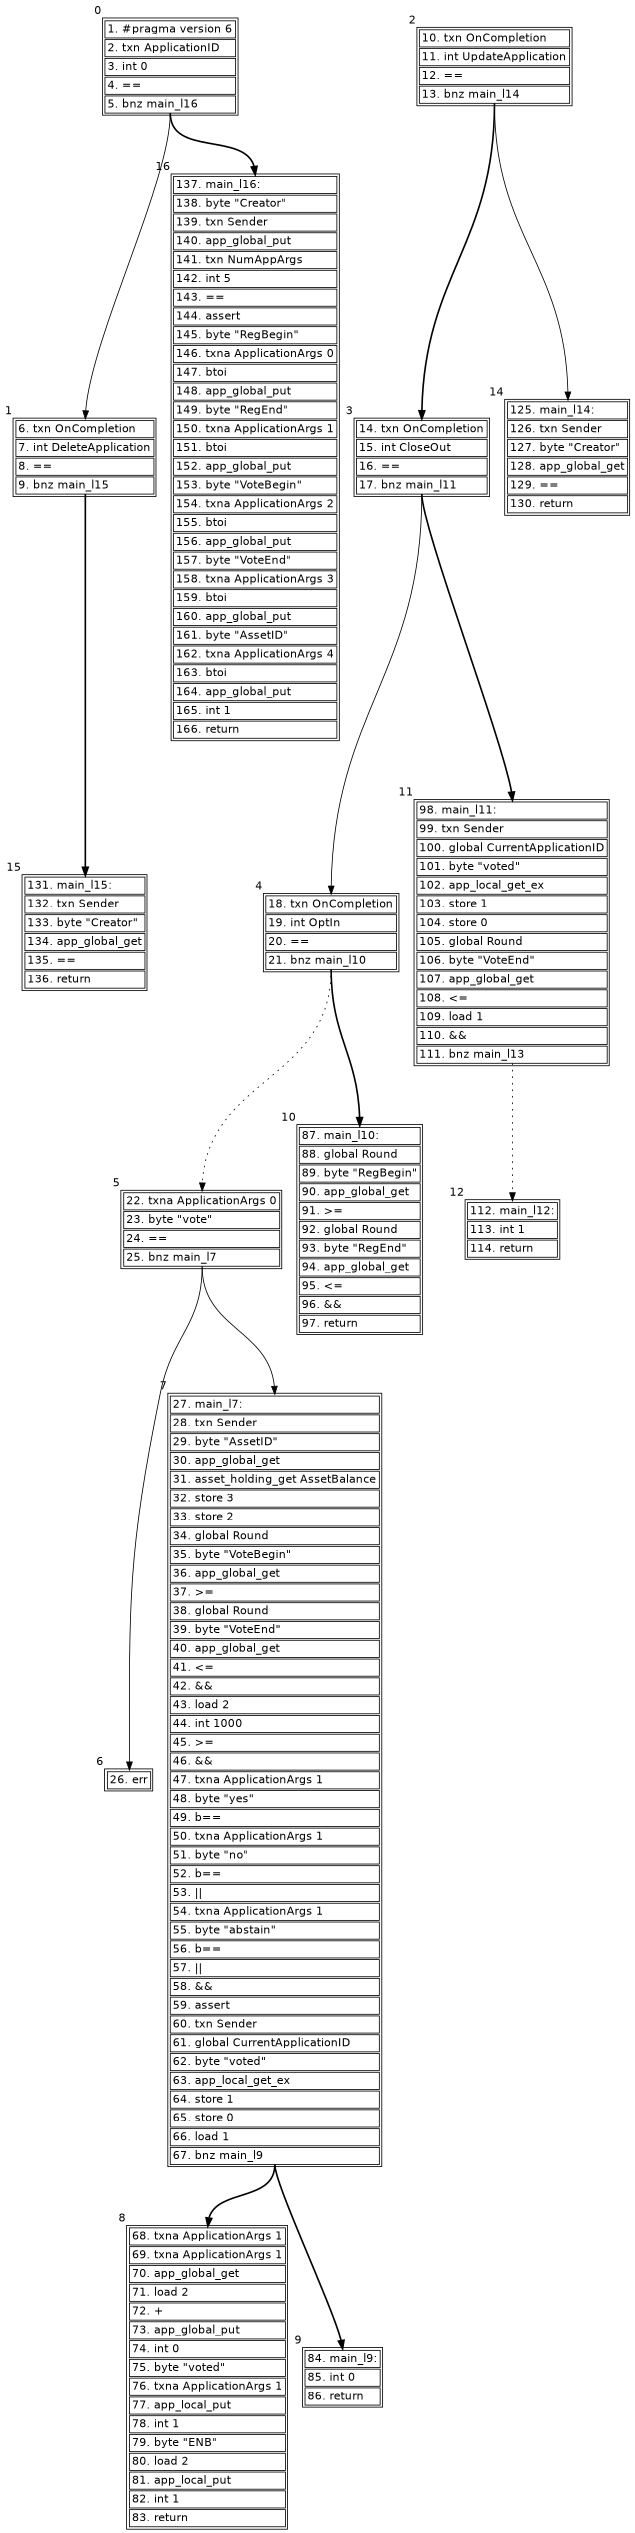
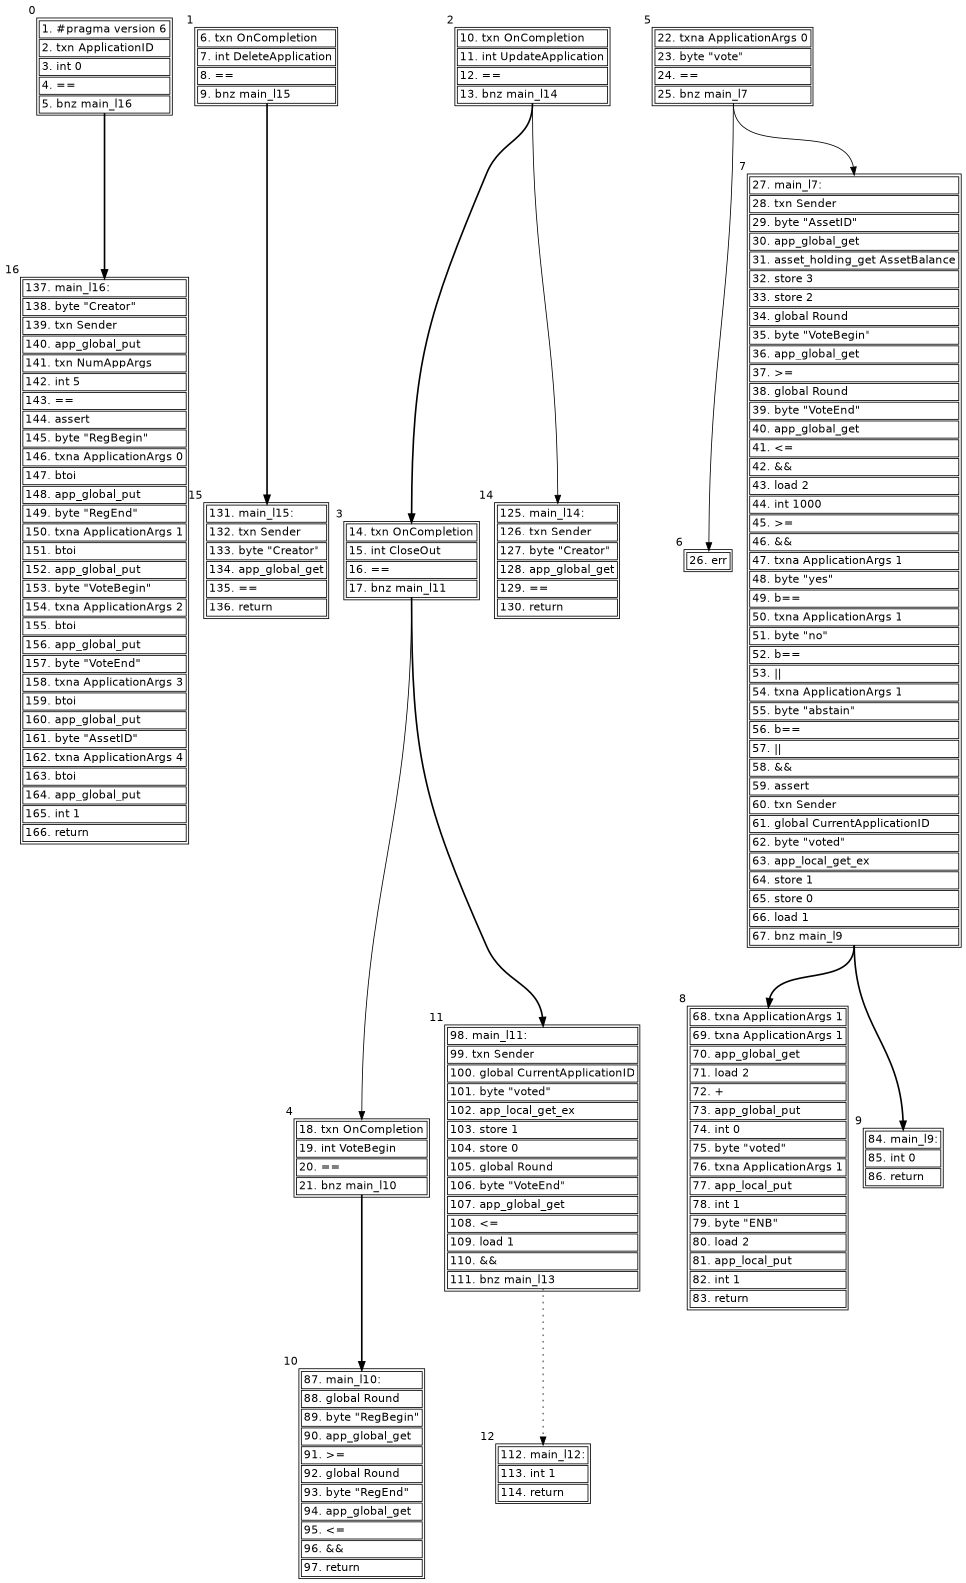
  digraph {
    fontname="DejaVu Sans"
    ranksep=1
    node [fontname="DejaVu Sans" labelloc=top shape=plain]
    edge [fontname="DejaVu Sans" style=bold tailport="5:s"]
    n1 [label=<<TABLE ALIGN="LEFT"> <TR><TD TOOLTIP="no comment for this line" HREF="bogus" ALIGN="LEFT" PORT="1">1. #pragma version 6</TD></TR> <TR><TD TOOLTIP="no comment for this line" HREF="bogus" ALIGN="LEFT" PORT="2">2. txn ApplicationID</TD></TR> <TR><TD TOOLTIP="no comment for this line" HREF="bogus" ALIGN="LEFT" PORT="3">3. int 0</TD></TR> <TR><TD TOOLTIP="no comment for this line" HREF="bogus" ALIGN="LEFT" PORT="4">4. ==</TD></TR> <TR><TD TOOLTIP="no comment for this line" HREF="bogus" ALIGN="LEFT" PORT="5">5. bnz main_l16</TD></TR> </TABLE>> xlabel=0]
    n2 [label=<<TABLE ALIGN="LEFT"> <TR><TD TOOLTIP="no comment for this line" HREF="bogus" ALIGN="LEFT" PORT="6">6. txn OnCompletion</TD></TR> <TR><TD TOOLTIP="no comment for this line" HREF="bogus" ALIGN="LEFT" PORT="7">7. int DeleteApplication</TD></TR> <TR><TD TOOLTIP="no comment for this line" HREF="bogus" ALIGN="LEFT" PORT="8">8. ==</TD></TR> <TR><TD TOOLTIP="no comment for this line" HREF="bogus" ALIGN="LEFT" PORT="9">9. bnz main_l15</TD></TR> </TABLE>> xlabel=1]
    n3 [label=<<TABLE ALIGN="LEFT"> <TR><TD TOOLTIP="no comment for this line" HREF="bogus" ALIGN="LEFT" PORT="137">137. main_l16:</TD></TR> <TR><TD TOOLTIP="no comment for this line" HREF="bogus" ALIGN="LEFT" PORT="138">138. byte &quot;Creator&quot;</TD></TR> <TR><TD TOOLTIP="no comment for this line" HREF="bogus" ALIGN="LEFT" PORT="139">139. txn Sender</TD></TR> <TR><TD TOOLTIP="no comment for this line" HREF="bogus" ALIGN="LEFT" PORT="140">140. app_global_put</TD></TR> <TR><TD TOOLTIP="no comment for this line" HREF="bogus" ALIGN="LEFT" PORT="141">141. txn NumAppArgs</TD></TR> <TR><TD TOOLTIP="no comment for this line" HREF="bogus" ALIGN="LEFT" PORT="142">142. int 5</TD></TR> <TR><TD TOOLTIP="no comment for this line" HREF="bogus" ALIGN="LEFT" PORT="143">143. ==</TD></TR> <TR><TD TOOLTIP="no comment for this line" HREF="bogus" ALIGN="LEFT" PORT="144">144. assert</TD></TR> <TR><TD TOOLTIP="no comment for this line" HREF="bogus" ALIGN="LEFT" PORT="145">145. byte &quot;RegBegin&quot;</TD></TR> <TR><TD TOOLTIP="no comment for this line" HREF="bogus" ALIGN="LEFT" PORT="146">146. txna ApplicationArgs 0</TD></TR> <TR><TD TOOLTIP="no comment for this line" HREF="bogus" ALIGN="LEFT" PORT="147">147. btoi</TD></TR> <TR><TD TOOLTIP="no comment for this line" HREF="bogus" ALIGN="LEFT" PORT="148">148. app_global_put</TD></TR> <TR><TD TOOLTIP="no comment for this line" HREF="bogus" ALIGN="LEFT" PORT="149">149. byte &quot;RegEnd&quot;</TD></TR> <TR><TD TOOLTIP="no comment for this line" HREF="bogus" ALIGN="LEFT" PORT="150">150. txna ApplicationArgs 1</TD></TR> <TR><TD TOOLTIP="no comment for this line" HREF="bogus" ALIGN="LEFT" PORT="151">151. btoi</TD></TR> <TR><TD TOOLTIP="no comment for this line" HREF="bogus" ALIGN="LEFT" PORT="152">152. app_global_put</TD></TR> <TR><TD TOOLTIP="no comment for this line" HREF="bogus" ALIGN="LEFT" PORT="153">153. byte &quot;VoteBegin&quot;</TD></TR> <TR><TD TOOLTIP="no comment for this line" HREF="bogus" ALIGN="LEFT" PORT="154">154. txna ApplicationArgs 2</TD></TR> <TR><TD TOOLTIP="no comment for this line" HREF="bogus" ALIGN="LEFT" PORT="155">155. btoi</TD></TR> <TR><TD TOOLTIP="no comment for this line" HREF="bogus" ALIGN="LEFT" PORT="156">156. app_global_put</TD></TR> <TR><TD TOOLTIP="no comment for this line" HREF="bogus" ALIGN="LEFT" PORT="157">157. byte &quot;VoteEnd&quot;</TD></TR> <TR><TD TOOLTIP="no comment for this line" HREF="bogus" ALIGN="LEFT" PORT="158">158. txna ApplicationArgs 3</TD></TR> <TR><TD TOOLTIP="no comment for this line" HREF="bogus" ALIGN="LEFT" PORT="159">159. btoi</TD></TR> <TR><TD TOOLTIP="no comment for this line" HREF="bogus" ALIGN="LEFT" PORT="160">160. app_global_put</TD></TR> <TR><TD TOOLTIP="no comment for this line" HREF="bogus" ALIGN="LEFT" PORT="161">161. byte &quot;AssetID&quot;</TD></TR> <TR><TD TOOLTIP="no comment for this line" HREF="bogus" ALIGN="LEFT" PORT="162">162. txna ApplicationArgs 4</TD></TR> <TR><TD TOOLTIP="no comment for this line" HREF="bogus" ALIGN="LEFT" PORT="163">163. btoi</TD></TR> <TR><TD TOOLTIP="no comment for this line" HREF="bogus" ALIGN="LEFT" PORT="164">164. app_global_put</TD></TR> <TR><TD TOOLTIP="no comment for this line" HREF="bogus" ALIGN="LEFT" PORT="165">165. int 1</TD></TR> <TR><TD TOOLTIP="no comment for this line" HREF="bogus" ALIGN="LEFT" PORT="166">166. return</TD></TR> </TABLE>> xlabel=16]
    n4 [label=<<TABLE ALIGN="LEFT"> <TR><TD TOOLTIP="no comment for this line" HREF="bogus" ALIGN="LEFT" PORT="131">131. main_l15:</TD></TR> <TR><TD TOOLTIP="no comment for this line" HREF="bogus" ALIGN="LEFT" PORT="132">132. txn Sender</TD></TR> <TR><TD TOOLTIP="no comment for this line" HREF="bogus" ALIGN="LEFT" PORT="133">133. byte &quot;Creator&quot;</TD></TR> <TR><TD TOOLTIP="no comment for this line" HREF="bogus" ALIGN="LEFT" PORT="134">134. app_global_get</TD></TR> <TR><TD TOOLTIP="no comment for this line" HREF="bogus" ALIGN="LEFT" PORT="135">135. ==</TD></TR> <TR><TD TOOLTIP="no comment for this line" HREF="bogus" ALIGN="LEFT" PORT="136">136. return</TD></TR> </TABLE>> xlabel=15]
    n5 [label=<<TABLE ALIGN="LEFT"> <TR><TD TOOLTIP="no comment for this line" HREF="bogus" ALIGN="LEFT" PORT="10">10. txn OnCompletion</TD></TR> <TR><TD TOOLTIP="no comment for this line" HREF="bogus" ALIGN="LEFT" PORT="11">11. int UpdateApplication</TD></TR> <TR><TD TOOLTIP="no comment for this line" HREF="bogus" ALIGN="LEFT" PORT="12">12. ==</TD></TR> <TR><TD TOOLTIP="no comment for this line" HREF="bogus" ALIGN="LEFT" PORT="13">13. bnz main_l14</TD></TR> </TABLE>> xlabel=2]
    n6 [label=<<TABLE ALIGN="LEFT"> <TR><TD TOOLTIP="no comment for this line" HREF="bogus" ALIGN="LEFT" PORT="14">14. txn OnCompletion</TD></TR> <TR><TD TOOLTIP="no comment for this line" HREF="bogus" ALIGN="LEFT" PORT="15">15. int CloseOut</TD></TR> <TR><TD TOOLTIP="no comment for this line" HREF="bogus" ALIGN="LEFT" PORT="16">16. ==</TD></TR> <TR><TD TOOLTIP="no comment for this line" HREF="bogus" ALIGN="LEFT" PORT="17">17. bnz main_l11</TD></TR> </TABLE>> xlabel=3]
    n7 [label=<<TABLE ALIGN="LEFT"> <TR><TD TOOLTIP="no comment for this line" HREF="bogus" ALIGN="LEFT" PORT="125">125. main_l14:</TD></TR> <TR><TD TOOLTIP="no comment for this line" HREF="bogus" ALIGN="LEFT" PORT="126">126. txn Sender</TD></TR> <TR><TD TOOLTIP="no comment for this line" HREF="bogus" ALIGN="LEFT" PORT="127">127. byte &quot;Creator&quot;</TD></TR> <TR><TD TOOLTIP="no comment for this line" HREF="bogus" ALIGN="LEFT" PORT="128">128. app_global_get</TD></TR> <TR><TD TOOLTIP="no comment for this line" HREF="bogus" ALIGN="LEFT" PORT="129">129. ==</TD></TR> <TR><TD TOOLTIP="no comment for this line" HREF="bogus" ALIGN="LEFT" PORT="130">130. return</TD></TR> </TABLE>> xlabel=14]
-   n8 [label=<<TABLE ALIGN="LEFT"> <TR><TD TOOLTIP="no comment for this line" HREF="bogus" ALIGN="LEFT" PORT="18">18. txn OnCompletion</TD></TR> <TR><TD TOOLTIP="no comment for this line" HREF="bogus" ALIGN="LEFT" PORT="19">19. int OptIn</TD></TR> <TR><TD TOOLTIP="no comment for this line" HREF="bogus" ALIGN="LEFT" PORT="20">20. ==</TD></TR> <TR><TD TOOLTIP="no comment for this line" HREF="bogus" ALIGN="LEFT" PORT="21">21. bnz main_l10</TD></TR> </TABLE>> xlabel=4]
+   n8 [label=<<TABLE ALIGN="LEFT"> <TR><TD TOOLTIP="no comment for this line" HREF="bogus" ALIGN="LEFT" PORT="18">18. txn OnCompletion</TD></TR> <TR><TD TOOLTIP="no comment for this line" HREF="bogus" ALIGN="LEFT" PORT="19">19. int VoteBegin</TD></TR> <TR><TD TOOLTIP="no comment for this line" HREF="bogus" ALIGN="LEFT" PORT="20">20. ==</TD></TR> <TR><TD TOOLTIP="no comment for this line" HREF="bogus" ALIGN="LEFT" PORT="21">21. bnz main_l10</TD></TR> </TABLE>> xlabel=4]
    n9 [label=<<TABLE ALIGN="LEFT"> <TR><TD TOOLTIP="no comment for this line" HREF="bogus" ALIGN="LEFT" PORT="98">98. main_l11:</TD></TR> <TR><TD TOOLTIP="no comment for this line" HREF="bogus" ALIGN="LEFT" PORT="99">99. txn Sender</TD></TR> <TR><TD TOOLTIP="no comment for this line" HREF="bogus" ALIGN="LEFT" PORT="100">100. global CurrentApplicationID</TD></TR> <TR><TD TOOLTIP="no comment for this line" HREF="bogus" ALIGN="LEFT" PORT="101">101. byte &quot;voted&quot;</TD></TR> <TR><TD TOOLTIP="no comment for this line" HREF="bogus" ALIGN="LEFT" PORT="102">102. app_local_get_ex</TD></TR> <TR><TD TOOLTIP="no comment for this line" HREF="bogus" ALIGN="LEFT" PORT="103">103. store 1</TD></TR> <TR><TD TOOLTIP="no comment for this line" HREF="bogus" ALIGN="LEFT" PORT="104">104. store 0</TD></TR> <TR><TD TOOLTIP="no comment for this line" HREF="bogus" ALIGN="LEFT" PORT="105">105. global Round</TD></TR> <TR><TD TOOLTIP="no comment for this line" HREF="bogus" ALIGN="LEFT" PORT="106">106. byte &quot;VoteEnd&quot;</TD></TR> <TR><TD TOOLTIP="no comment for this line" HREF="bogus" ALIGN="LEFT" PORT="107">107. app_global_get</TD></TR> <TR><TD TOOLTIP="no comment for this line" HREF="bogus" ALIGN="LEFT" PORT="108">108. &lt;=</TD></TR> <TR><TD TOOLTIP="no comment for this line" HREF="bogus" ALIGN="LEFT" PORT="109">109. load 1</TD></TR> <TR><TD TOOLTIP="no comment for this line" HREF="bogus" ALIGN="LEFT" PORT="110">110. &amp;&amp;</TD></TR> <TR><TD TOOLTIP="no comment for this line" HREF="bogus" ALIGN="LEFT" PORT="111">111. bnz main_l13</TD></TR> </TABLE>> xlabel=11]
    n10 [label=<<TABLE ALIGN="LEFT"> <TR><TD TOOLTIP="no comment for this line" HREF="bogus" ALIGN="LEFT" PORT="22">22. txna ApplicationArgs 0</TD></TR> <TR><TD TOOLTIP="no comment for this line" HREF="bogus" ALIGN="LEFT" PORT="23">23. byte &quot;vote&quot;</TD></TR> <TR><TD TOOLTIP="no comment for this line" HREF="bogus" ALIGN="LEFT" PORT="24">24. ==</TD></TR> <TR><TD TOOLTIP="no comment for this line" HREF="bogus" ALIGN="LEFT" PORT="25">25. bnz main_l7</TD></TR> </TABLE>> xlabel=5]
    n11 [label=<<TABLE ALIGN="LEFT"> <TR><TD TOOLTIP="no comment for this line" HREF="bogus" ALIGN="LEFT" PORT="87">87. main_l10:</TD></TR> <TR><TD TOOLTIP="no comment for this line" HREF="bogus" ALIGN="LEFT" PORT="88">88. global Round</TD></TR> <TR><TD TOOLTIP="no comment for this line" HREF="bogus" ALIGN="LEFT" PORT="89">89. byte &quot;RegBegin&quot;</TD></TR> <TR><TD TOOLTIP="no comment for this line" HREF="bogus" ALIGN="LEFT" PORT="90">90. app_global_get</TD></TR> <TR><TD TOOLTIP="no comment for this line" HREF="bogus" ALIGN="LEFT" PORT="91">91. &gt;=</TD></TR> <TR><TD TOOLTIP="no comment for this line" HREF="bogus" ALIGN="LEFT" PORT="92">92. global Round</TD></TR> <TR><TD TOOLTIP="no comment for this line" HREF="bogus" ALIGN="LEFT" PORT="93">93. byte &quot;RegEnd&quot;</TD></TR> <TR><TD TOOLTIP="no comment for this line" HREF="bogus" ALIGN="LEFT" PORT="94">94. app_global_get</TD></TR> <TR><TD TOOLTIP="no comment for this line" HREF="bogus" ALIGN="LEFT" PORT="95">95. &lt;=</TD></TR> <TR><TD TOOLTIP="no comment for this line" HREF="bogus" ALIGN="LEFT" PORT="96">96. &amp;&amp;</TD></TR> <TR><TD TOOLTIP="no comment for this line" HREF="bogus" ALIGN="LEFT" PORT="97">97. return</TD></TR> </TABLE>> xlabel=10]
    n12 [label=<<TABLE ALIGN="LEFT"> <TR><TD TOOLTIP="no comment for this line" HREF="bogus" ALIGN="LEFT" PORT="112">112. main_l12:</TD></TR> <TR><TD TOOLTIP="no comment for this line" HREF="bogus" ALIGN="LEFT" PORT="113">113. int 1</TD></TR> <TR><TD TOOLTIP="no comment for this line" HREF="bogus" ALIGN="LEFT" PORT="114">114. return</TD></TR> </TABLE>> xlabel=12]
    n13 [label=<<TABLE ALIGN="LEFT"> <TR><TD TOOLTIP="no comment for this line" HREF="bogus" ALIGN="LEFT" PORT="26">26. err</TD></TR> </TABLE>> xlabel=6]
    n14 [label=<<TABLE ALIGN="LEFT"> <TR><TD TOOLTIP="no comment for this line" HREF="bogus" ALIGN="LEFT" PORT="27">27. main_l7:</TD></TR> <TR><TD TOOLTIP="no comment for this line" HREF="bogus" ALIGN="LEFT" PORT="28">28. txn Sender</TD></TR> <TR><TD TOOLTIP="no comment for this line" HREF="bogus" ALIGN="LEFT" PORT="29">29. byte &quot;AssetID&quot;</TD></TR> <TR><TD TOOLTIP="no comment for this line" HREF="bogus" ALIGN="LEFT" PORT="30">30. app_global_get</TD></TR> <TR><TD TOOLTIP="no comment for this line" HREF="bogus" ALIGN="LEFT" PORT="31">31. asset_holding_get AssetBalance</TD></TR> <TR><TD TOOLTIP="no comment for this line" HREF="bogus" ALIGN="LEFT" PORT="32">32. store 3</TD></TR> <TR><TD TOOLTIP="no comment for this line" HREF="bogus" ALIGN="LEFT" PORT="33">33. store 2</TD></TR> <TR><TD TOOLTIP="no comment for this line" HREF="bogus" ALIGN="LEFT" PORT="34">34. global Round</TD></TR> <TR><TD TOOLTIP="no comment for this line" HREF="bogus" ALIGN="LEFT" PORT="35">35. byte &quot;VoteBegin&quot;</TD></TR> <TR><TD TOOLTIP="no comment for this line" HREF="bogus" ALIGN="LEFT" PORT="36">36. app_global_get</TD></TR> <TR><TD TOOLTIP="no comment for this line" HREF="bogus" ALIGN="LEFT" PORT="37">37. &gt;=</TD></TR> <TR><TD TOOLTIP="no comment for this line" HREF="bogus" ALIGN="LEFT" PORT="38">38. global Round</TD></TR> <TR><TD TOOLTIP="no comment for this line" HREF="bogus" ALIGN="LEFT" PORT="39">39. byte &quot;VoteEnd&quot;</TD></TR> <TR><TD TOOLTIP="no comment for this line" HREF="bogus" ALIGN="LEFT" PORT="40">40. app_global_get</TD></TR> <TR><TD TOOLTIP="no comment for this line" HREF="bogus" ALIGN="LEFT" PORT="41">41. &lt;=</TD></TR> <TR><TD TOOLTIP="no comment for this line" HREF="bogus" ALIGN="LEFT" PORT="42">42. &amp;&amp;</TD></TR> <TR><TD TOOLTIP="no comment for this line" HREF="bogus" ALIGN="LEFT" PORT="43">43. load 2</TD></TR> <TR><TD TOOLTIP="no comment for this line" HREF="bogus" ALIGN="LEFT" PORT="44">44. int 1000</TD></TR> <TR><TD TOOLTIP="no comment for this line" HREF="bogus" ALIGN="LEFT" PORT="45">45. &gt;=</TD></TR> <TR><TD TOOLTIP="no comment for this line" HREF="bogus" ALIGN="LEFT" PORT="46">46. &amp;&amp;</TD></TR> <TR><TD TOOLTIP="no comment for this line" HREF="bogus" ALIGN="LEFT" PORT="47">47. txna ApplicationArgs 1</TD></TR> <TR><TD TOOLTIP="no comment for this line" HREF="bogus" ALIGN="LEFT" PORT="48">48. byte &quot;yes&quot;</TD></TR> <TR><TD TOOLTIP="no comment for this line" HREF="bogus" ALIGN="LEFT" PORT="49">49. b==</TD></TR> <TR><TD TOOLTIP="no comment for this line" HREF="bogus" ALIGN="LEFT" PORT="50">50. txna ApplicationArgs 1</TD></TR> <TR><TD TOOLTIP="no comment for this line" HREF="bogus" ALIGN="LEFT" PORT="51">51. byte &quot;no&quot;</TD></TR> <TR><TD TOOLTIP="no comment for this line" HREF="bogus" ALIGN="LEFT" PORT="52">52. b==</TD></TR> <TR><TD TOOLTIP="no comment for this line" HREF="bogus" ALIGN="LEFT" PORT="53">53. ||</TD></TR> <TR><TD TOOLTIP="no comment for this line" HREF="bogus" ALIGN="LEFT" PORT="54">54. txna ApplicationArgs 1</TD></TR> <TR><TD TOOLTIP="no comment for this line" HREF="bogus" ALIGN="LEFT" PORT="55">55. byte &quot;abstain&quot;</TD></TR> <TR><TD TOOLTIP="no comment for this line" HREF="bogus" ALIGN="LEFT" PORT="56">56. b==</TD></TR> <TR><TD TOOLTIP="no comment for this line" HREF="bogus" ALIGN="LEFT" PORT="57">57. ||</TD></TR> <TR><TD TOOLTIP="no comment for this line" HREF="bogus" ALIGN="LEFT" PORT="58">58. &amp;&amp;</TD></TR> <TR><TD TOOLTIP="no comment for this line" HREF="bogus" ALIGN="LEFT" PORT="59">59. assert</TD></TR> <TR><TD TOOLTIP="no comment for this line" HREF="bogus" ALIGN="LEFT" PORT="60">60. txn Sender</TD></TR> <TR><TD TOOLTIP="no comment for this line" HREF="bogus" ALIGN="LEFT" PORT="61">61. global CurrentApplicationID</TD></TR> <TR><TD TOOLTIP="no comment for this line" HREF="bogus" ALIGN="LEFT" PORT="62">62. byte &quot;voted&quot;</TD></TR> <TR><TD TOOLTIP="no comment for this line" HREF="bogus" ALIGN="LEFT" PORT="63">63. app_local_get_ex</TD></TR> <TR><TD TOOLTIP="no comment for this line" HREF="bogus" ALIGN="LEFT" PORT="64">64. store 1</TD></TR> <TR><TD TOOLTIP="no comment for this line" HREF="bogus" ALIGN="LEFT" PORT="65">65. store 0</TD></TR> <TR><TD TOOLTIP="no comment for this line" HREF="bogus" ALIGN="LEFT" PORT="66">66. load 1</TD></TR> <TR><TD TOOLTIP="no comment for this line" HREF="bogus" ALIGN="LEFT" PORT="67">67. bnz main_l9</TD></TR> </TABLE>> xlabel=7]
    n15 [label=<<TABLE ALIGN="LEFT"> <TR><TD TOOLTIP="no comment for this line" HREF="bogus" ALIGN="LEFT" PORT="68">68. txna ApplicationArgs 1</TD></TR> <TR><TD TOOLTIP="no comment for this line" HREF="bogus" ALIGN="LEFT" PORT="69">69. txna ApplicationArgs 1</TD></TR> <TR><TD TOOLTIP="no comment for this line" HREF="bogus" ALIGN="LEFT" PORT="70">70. app_global_get</TD></TR> <TR><TD TOOLTIP="no comment for this line" HREF="bogus" ALIGN="LEFT" PORT="71">71. load 2</TD></TR> <TR><TD TOOLTIP="no comment for this line" HREF="bogus" ALIGN="LEFT" PORT="72">72. +</TD></TR> <TR><TD TOOLTIP="no comment for this line" HREF="bogus" ALIGN="LEFT" PORT="73">73. app_global_put</TD></TR> <TR><TD TOOLTIP="no comment for this line" HREF="bogus" ALIGN="LEFT" PORT="74">74. int 0</TD></TR> <TR><TD TOOLTIP="no comment for this line" HREF="bogus" ALIGN="LEFT" PORT="75">75. byte &quot;voted&quot;</TD></TR> <TR><TD TOOLTIP="no comment for this line" HREF="bogus" ALIGN="LEFT" PORT="76">76. txna ApplicationArgs 1</TD></TR> <TR><TD TOOLTIP="no comment for this line" HREF="bogus" ALIGN="LEFT" PORT="77">77. app_local_put</TD></TR> <TR><TD TOOLTIP="no comment for this line" HREF="bogus" ALIGN="LEFT" PORT="78">78. int 1</TD></TR> <TR><TD TOOLTIP="no comment for this line" HREF="bogus" ALIGN="LEFT" PORT="79">79. byte &quot;ENB&quot;</TD></TR> <TR><TD TOOLTIP="no comment for this line" HREF="bogus" ALIGN="LEFT" PORT="80">80. load 2</TD></TR> <TR><TD TOOLTIP="no comment for this line" HREF="bogus" ALIGN="LEFT" PORT="81">81. app_local_put</TD></TR> <TR><TD TOOLTIP="no comment for this line" HREF="bogus" ALIGN="LEFT" PORT="82">82. int 1</TD></TR> <TR><TD TOOLTIP="no comment for this line" HREF="bogus" ALIGN="LEFT" PORT="83">83. return</TD></TR> </TABLE>> xlabel=8]
    n16 [label=<<TABLE ALIGN="LEFT"> <TR><TD TOOLTIP="no comment for this line" HREF="bogus" ALIGN="LEFT" PORT="84">84. main_l9:</TD></TR> <TR><TD TOOLTIP="no comment for this line" HREF="bogus" ALIGN="LEFT" PORT="85">85. int 0</TD></TR> <TR><TD TOOLTIP="no comment for this line" HREF="bogus" ALIGN="LEFT" PORT="86">86. return</TD></TR> </TABLE>> xlabel=9]
-   n1 -> n2 [headport="6:n" style=solid]
    n1 -> n3 [headport="137:n"]
    n2 -> n4 [headport="131:n" tailport="9:s"]
    n5 -> n6 [headport="14:n" tailport="13:s"]
    n5 -> n7 [headport="125:n" style=solid tailport="13:s"]
    n6 -> n8 [headport="18:n" style=solid tailport="17:s"]
    n6 -> n9 [headport="98:n" tailport="17:s"]
-   n8 -> n10 [headport="22:n" style=dotted tailport="21:s"]
    n8 -> n11 [headport="87:n" tailport="21:s"]
    n9 -> n12 [headport="112:n" style=dotted tailport="111:s"]
    n10 -> n13 [headport="26:n" style=solid tailport="25:s"]
    n10 -> n14 [headport="27:n" style=solid tailport="25:s"]
    n14 -> n15 [headport="68:n" tailport="67:s"]
    n14 -> n16 [headport="84:n" tailport="67:s"]
  }
